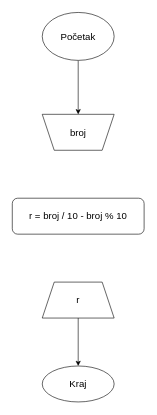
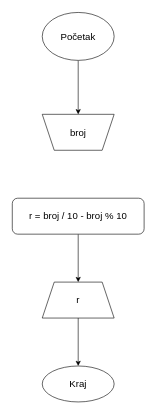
  <mxCell id="0" />
  <mxCell id="1" parent="0" />
  <mxCell id="2" value="" style="edgeStyle=orthogonalEdgeStyle;rounded=0;orthogonalLoop=1;jettySize=auto;html=1;fontSize=16;fontColor=#000000;" parent="1" source="3" target="4" edge="1"><mxGeometry relative="1" as="geometry" /></mxCell>
  <mxCell id="3" value="Početak" style="ellipse;whiteSpace=wrap;html=1;labelBackgroundColor=none;fontSize=16;fontColor=#000000;" parent="1" vertex="1"><mxGeometry x="70" y="20" width="120" height="80" as="geometry" /></mxCell>
  <mxCell id="4" value="broj" style="shape=trapezoid;perimeter=trapezoidPerimeter;whiteSpace=wrap;html=1;fixedSize=1;fontSize=16;fontColor=#000000;labelBackgroundColor=none;direction=west;" parent="1" vertex="1"><mxGeometry x="70" y="190" width="120" height="60" as="geometry" /></mxCell>
+ <mxCell id="5" value="" style="edgeStyle=orthogonalEdgeStyle;rounded=0;orthogonalLoop=1;jettySize=auto;html=1;fontSize=16;fontColor=#000000;" parent="1" source="6" target="8" edge="1"><mxGeometry relative="1" as="geometry" /></mxCell>
  <mxCell id="6" value="r = broj / 10 - broj % 10" style="whiteSpace=wrap;html=1;fontSize=16;fontColor=#000000;labelBackgroundColor=none;rounded=1;" parent="1" vertex="1"><mxGeometry x="20" y="330" width="220" height="60" as="geometry" /></mxCell>
  <mxCell id="7" value="" style="edgeStyle=orthogonalEdgeStyle;rounded=0;orthogonalLoop=1;jettySize=auto;html=1;fontSize=16;fontColor=#000000;" parent="1" source="8" target="9" edge="1"><mxGeometry relative="1" as="geometry" /></mxCell>
  <mxCell id="8" value="r" style="shape=trapezoid;perimeter=trapezoidPerimeter;whiteSpace=wrap;html=1;fixedSize=1;fontSize=16;fontColor=#000000;labelBackgroundColor=none;" parent="1" vertex="1"><mxGeometry x="70" y="470" width="120" height="60" as="geometry" /></mxCell>
  <mxCell id="9" value="Kraj" style="ellipse;whiteSpace=wrap;html=1;fontSize=16;fontColor=#000000;labelBackgroundColor=none;" parent="1" vertex="1"><mxGeometry x="70" y="610" width="120" height="60" as="geometry" /></mxCell>
